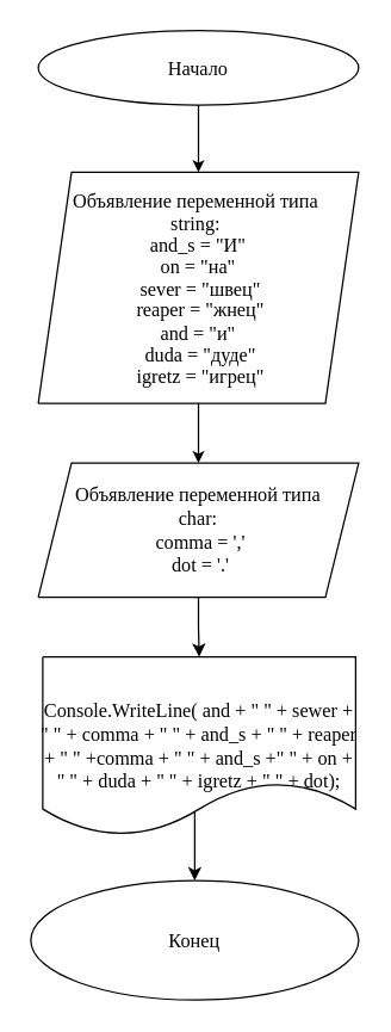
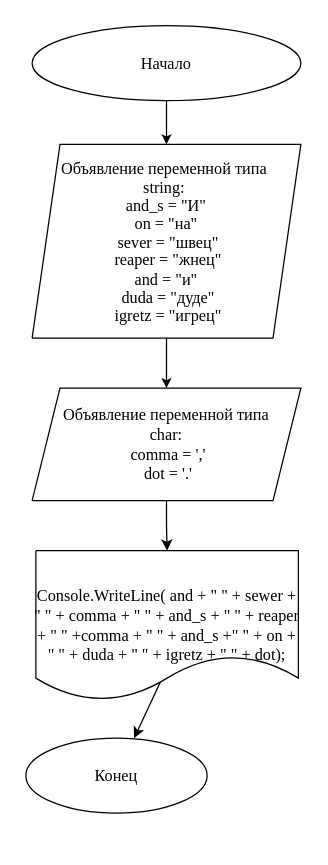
  <mxCell id="0" />
  <mxCell id="1" parent="0" />
  <mxCell id="2" value="" style="endArrow=classic;html=1;rounded=0;" edge="1" parent="1" target="11"><mxGeometry width="50" height="50" relative="1" as="geometry"><mxPoint x="130" y="540" as="sourcePoint" /><mxPoint x="180" y="490" as="targetPoint" /></mxGeometry></mxCell>
  <mxCell id="3" value="Background" parent="0" />
- <mxCell id="4" value="&lt;font style=&quot;font-size:13px;font-family:Times New Roman;color:#000000;direction:ltr;letter-spacing:0px;line-height:120.0%;opacity:1&quot;&gt;Начало&lt;/font&gt;" style="verticalAlign=middle;align=center;vsdxID=1;fillColor=#ffffff;gradientColor=none;shape=stencil(pZDBDsIgEER/ZbN3UjTpDfiXjd0WIkKzoG3/vmiN8eTF02ZeZieZMcXTzFCq5CsvYajeYkieJVR0ZszCk+R7GpyZqXpnbvnBsFpUGmGz2GvsnCG5gDR47hFkO26TJ/0xwapoDUVJrlRDThYbiyQTq/asxkhT8yOUhXl+y1/R6v/k7ig0hhiP9k/2Xbh7TeN2);strokeColor=#000000;spacingTop=-3;spacingBottom=-3;spacingLeft=-3;spacingRight=-3;labelBackgroundColor=none;rounded=0;html=1;whiteSpace=wrap;" parent="3" vertex="1"><mxGeometry x="25" y="20" width="215" height="50" as="geometry" /></mxCell>
+ <mxCell id="4" value="&lt;font style=&quot;font-size:13px;font-family:Times New Roman;color:#000000;direction:ltr;letter-spacing:0px;line-height:120.0%;opacity:1&quot;&gt;Начало&lt;/font&gt;" style="verticalAlign=middle;align=center;vsdxID=1;fillColor=#ffffff;gradientColor=none;shape=stencil(pZDBDsIgEER/ZbN3UjTpDfiXjd0WIkKzoG3/vmiN8eTF02ZeZieZMcXTzFCq5CsvYajeYkieJVR0ZszCk+R7GpyZqXpnbvnBsFpUGmGz2GvsnCG5gDR47hFkO26TJ/0xwapoDUVJrlRDThYbiyQTq/asxkhT8yOUhXl+y1/R6v/k7ig0hhiP9k/2Xbh7TeN2);strokeColor=#000000;spacingTop=-3;spacingBottom=-3;spacingLeft=-3;spacingRight=-3;labelBackgroundColor=none;rounded=0;html=1;whiteSpace=wrap;" parent="3" vertex="1"><mxGeometry x="25" y="20" width="215" height="60" as="geometry" /></mxCell>
  <mxCell id="5" value="&lt;font style=&quot;font-size:13px;font-family:Times New Roman;color:#000000;direction:ltr;letter-spacing:0px;line-height:120.0%;opacity:1&quot;&gt;Объявление переменной типа&amp;nbsp;&lt;/font&gt;&lt;div&gt;&lt;font style=&quot;font-size:13px;font-family:Times New Roman;color:#000000;direction:ltr;letter-spacing:0px;line-height:120.0%;opacity:1&quot;&gt;string:&amp;nbsp;&lt;/font&gt;&lt;div&gt;&lt;font style=&quot;direction: ltr; line-height: 120%; opacity: 1;&quot;&gt;&lt;font face=&quot;Times New Roman&quot;&gt;&lt;span style=&quot;font-size: 13px;&quot;&gt;and_s = &quot;И&quot;&lt;/span&gt;&lt;/font&gt;&lt;/font&gt;&lt;/div&gt;&lt;div&gt;&lt;font style=&quot;direction: ltr; line-height: 120%; opacity: 1;&quot;&gt;&lt;span style=&quot;background-color: initial; font-size: 13px;&quot;&gt;&lt;font face=&quot;Times New Roman&quot;&gt;on = &quot;на&quot;&lt;/font&gt;&lt;/span&gt;&lt;/font&gt;&lt;/div&gt;&lt;div&gt;&lt;font style=&quot;direction: ltr; line-height: 120%; opacity: 1;&quot;&gt;&lt;span style=&quot;background-color: initial; font-size: 13px;&quot;&gt;&lt;font face=&quot;Times New Roman&quot;&gt;&amp;nbsp;sever =&amp;nbsp;&lt;/font&gt;&lt;/span&gt;&lt;span style=&quot;background-color: initial; font-size: 13px;&quot;&gt;&lt;font face=&quot;Times New Roman&quot;&gt;&quot;швец&quot;&lt;/font&gt;&lt;/span&gt;&lt;/font&gt;&lt;/div&gt;&lt;div&gt;&lt;font style=&quot;direction: ltr; line-height: 120%; opacity: 1;&quot;&gt;&lt;span style=&quot;background-color: initial; font-size: 13px;&quot;&gt;&lt;font face=&quot;Times New Roman&quot;&gt;&amp;nbsp;reaper =&amp;nbsp;&lt;/font&gt;&lt;/span&gt;&lt;span style=&quot;background-color: initial; font-size: 13px;&quot;&gt;&lt;font face=&quot;Times New Roman&quot;&gt;&quot;жнец&quot;&lt;/font&gt;&lt;/span&gt;&lt;/font&gt;&lt;/div&gt;&lt;div&gt;&lt;font style=&quot;direction: ltr; line-height: 120%; opacity: 1;&quot;&gt;&lt;span style=&quot;background-color: initial; font-size: 13px;&quot;&gt;&lt;font face=&quot;Times New Roman&quot;&gt;and =&amp;nbsp;&lt;/font&gt;&lt;/span&gt;&lt;span style=&quot;background-color: initial; font-size: 13px;&quot;&gt;&lt;font face=&quot;Times New Roman&quot;&gt;&quot;и&lt;/font&gt;&lt;/span&gt;&lt;/font&gt;&lt;span style=&quot;background-color: initial; font-family: &amp;quot;Times New Roman&amp;quot;; font-size: 13px;&quot;&gt;&quot;&lt;/span&gt;&lt;/div&gt;&lt;div&gt;&lt;font style=&quot;direction: ltr; line-height: 120%; opacity: 1;&quot;&gt;&lt;span style=&quot;background-color: initial; font-size: 13px;&quot;&gt;&lt;font face=&quot;Times New Roman&quot;&gt;&amp;nbsp;duda =&amp;nbsp;&lt;/font&gt;&lt;/span&gt;&lt;span style=&quot;background-color: initial; font-size: 13px;&quot;&gt;&lt;font face=&quot;Times New Roman&quot;&gt;&quot;дуде&quot;&lt;/font&gt;&lt;/span&gt;&lt;/font&gt;&lt;/div&gt;&lt;div&gt;&lt;font style=&quot;direction: ltr; line-height: 120%; opacity: 1;&quot;&gt;&lt;span style=&quot;background-color: initial; font-size: 13px;&quot;&gt;&lt;font face=&quot;Times New Roman&quot;&gt;&amp;nbsp;igretz =&amp;nbsp;&lt;/font&gt;&lt;/span&gt;&lt;span style=&quot;background-color: initial; font-size: 13px;&quot;&gt;&lt;font face=&quot;Times New Roman&quot;&gt;&quot;игрец&quot;&lt;/font&gt;&lt;/span&gt;&lt;br&gt;&lt;/font&gt;&lt;/div&gt;&lt;/div&gt;" style="verticalAlign=middle;align=center;vsdxID=2;fillColor=#ffffff;gradientColor=none;shape=stencil(bY5bCsIwEEW3EmYBzZRCVZjMXgqdmsGYlDRWu3sx/fH1ey6ce2jxwyxmKTld5K5j8Q40eslagGlKWc453eLINA/FM13TKubhAMFsDlpEsExBY4UtNt2hDl8Yf+Hx1PTdP8mH2e6vk4awJ77Ye5Wt/fwE);strokeColor=#000000;spacingTop=-3;spacingBottom=-3;spacingLeft=-3;spacingRight=-3;labelBackgroundColor=none;rounded=0;html=1;whiteSpace=wrap;" parent="3" vertex="1"><mxGeometry x="25" y="115" width="215" height="155" as="geometry" /></mxCell>
  <mxCell id="6" value="" style="edgeStyle=orthogonalEdgeStyle;rounded=0;orthogonalLoop=1;jettySize=auto;html=1;" parent="3" source="7" target="8" edge="1"><mxGeometry relative="1" as="geometry" /></mxCell>
  <mxCell id="7" value="&lt;font style=&quot;font-size:13px;font-family:Times New Roman;color:#000000;direction:ltr;letter-spacing:0px;line-height:120.0%;opacity:1&quot;&gt;Объявление переменной типа &lt;br&gt;&lt;/font&gt;&lt;font face=&quot;Times New Roman&quot;&gt;&lt;span style=&quot;font-size: 13px;&quot;&gt;char:&lt;/span&gt;&lt;/font&gt;&lt;div&gt;&lt;font face=&quot;Times New Roman&quot;&gt;&lt;span style=&quot;font-size: 13px;&quot;&gt;&amp;nbsp;comma = ','&lt;/span&gt;&lt;/font&gt;&lt;/div&gt;&lt;div&gt;&lt;font face=&quot;Times New Roman&quot;&gt;&lt;span style=&quot;font-size: 13px;&quot;&gt;&amp;nbsp;dot = '.'&lt;/span&gt;&lt;/font&gt;&lt;/div&gt;" style="verticalAlign=middle;align=center;vsdxID=3;fillColor=#ffffff;gradientColor=none;shape=stencil(bY5bCsIwEEW3EmYBzZRCVZjMXgqdmsGYlDRWu3sx/fH1ey6ce2jxwyxmKTld5K5j8Q40eslagGlKWc453eLINA/FM13TKubhAMFsDlpEsExBY4UtNt2hDl8Yf+Hx1PTdP8mH2e6vk4awJ77Ye5Wt/fwE);strokeColor=#000000;spacingTop=-3;spacingBottom=-3;spacingLeft=-3;spacingRight=-3;labelBackgroundColor=none;rounded=0;html=1;whiteSpace=wrap;" parent="3" vertex="1"><mxGeometry x="25" y="310" width="215" height="90" as="geometry" /></mxCell>
  <mxCell id="8" value="&lt;font style=&quot;font-size:13px;font-family:Times New Roman;color:#000000;direction:ltr;letter-spacing:0px;line-height:120.0%;opacity:1&quot;&gt;Console.WriteLine( and + &amp;quot; &amp;quot; + sewer + &amp;quot; &amp;quot; + comma + &amp;quot; &amp;quot; + and_s + &amp;quot; &amp;quot; + reaper + &amp;quot; &amp;quot; +comma + &amp;quot; &amp;quot; + and_s +&amp;quot; &amp;quot; + on + &amp;quot; &amp;quot; + duda + &amp;quot; &amp;quot; + igretz + &amp;quot; &amp;quot; + dot);&lt;/font&gt;" style="verticalAlign=middle;align=center;vsdxID=17;fillColor=#ffffff;gradientColor=none;shape=stencil(fZDdCgIhEEZfReYFXAVpL9R3EXRTMt1ct+zt86egKLqZgcOB+b7hm1WrQVtO8WRuTmcrwAVrkssg+RKTOaa4By35qrKV/ByvBhUBE6B7m1hy70JHZPoDZ9boZVcaFSLgwCqtm82ACq27WfRLo0+NEDq8D+11Y1wgP1iPgkfyxXk/ajb23gz3H8gH);strokeColor=#000000;spacingTop=-3;spacingBottom=-3;spacingLeft=-3;spacingRight=-3;labelBackgroundColor=none;rounded=0;html=1;whiteSpace=wrap;" parent="3" vertex="1"><mxGeometry x="28" y="440" width="210" height="120" as="geometry" /></mxCell>
  <mxCell id="9" style="vsdxID=6;edgeStyle=none;startArrow=none;endArrow=classic;startSize=5;endSize=5;strokeColor=#000000;spacingTop=0;spacingBottom=0;spacingLeft=0;spacingRight=0;verticalAlign=middle;html=1;labelBackgroundColor=#ffffff;rounded=0;exitX=0.5;exitY=1;exitDx=0;exitDy=0;exitPerimeter=0;entryX=0.5;entryY=0;entryDx=0;entryDy=0;entryPerimeter=0" parent="3" source="4" target="5" edge="1"><mxGeometry relative="1" as="geometry"><mxPoint x="130" y="70" as="sourcePoint" /><mxPoint x="130" y="115" as="targetPoint" /><Array capacity="4" as="points" /><mxPoint y="124" as="offset" /></mxGeometry></mxCell>
  <mxCell id="10" style="vsdxID=7;edgeStyle=none;startArrow=none;endArrow=classic;startSize=5;endSize=5;strokeColor=#000000;spacingTop=0;spacingBottom=0;spacingLeft=0;spacingRight=0;verticalAlign=middle;html=1;labelBackgroundColor=#ffffff;rounded=0;exitX=0.5;exitY=1;exitDx=0;exitDy=0;exitPerimeter=0;entryX=0.5;entryY=0;entryDx=0;entryDy=0;entryPerimeter=0" parent="3" source="5" target="7" edge="1"><mxGeometry relative="1" as="geometry"><mxPoint x="130" y="175" as="sourcePoint" /><mxPoint x="130" y="220" as="targetPoint" /><Array capacity="4" as="points" /><mxPoint y="124" as="offset" /></mxGeometry></mxCell>
- <mxCell id="11" value="&lt;font style=&quot;font-size:13px;font-family:Times New Roman;color:#000000;direction:ltr;letter-spacing:0px;line-height:120.0%;opacity:1&quot;&gt;Конец&lt;/font&gt;" style="verticalAlign=middle;align=center;vsdxID=5;fillColor=#ffffff;gradientColor=none;shape=stencil(pZDBDsIgEER/ZbN3UjTpDfiXjd0WIkKzoG3/vmiN8eTF02ZeZieZMcXTzFCq5CsvYajeYkieJVR0ZszCk+R7GpyZqXpnbvnBsFpUGmGz2GvsnCG5gDR47hFkO26TJ/0xwapoDUVJrlRDThYbiyQTq/asxkhT8yOUhXl+y1/R6v/k7ig0hhiP9k/2Xbh7TeN2);strokeColor=#000000;spacingTop=-3;spacingBottom=-3;spacingLeft=-3;spacingRight=-3;labelBackgroundColor=none;rounded=0;html=1;whiteSpace=wrap;" parent="3" vertex="1"><mxGeometry x="20" y="590" width="220" height="80" as="geometry" /></mxCell>
+ <mxCell id="11" value="&lt;font style=&quot;font-size:13px;font-family:Times New Roman;color:#000000;direction:ltr;letter-spacing:0px;line-height:120.0%;opacity:1&quot;&gt;Конец&lt;/font&gt;" style="verticalAlign=middle;align=center;vsdxID=5;fillColor=#ffffff;gradientColor=none;shape=stencil(pZDBDsIgEER/ZbN3UjTpDfiXjd0WIkKzoG3/vmiN8eTF02ZeZieZMcXTzFCq5CsvYajeYkieJVR0ZszCk+R7GpyZqXpnbvnBsFpUGmGz2GvsnCG5gDR47hFkO26TJ/0xwapoDUVJrlRDThYbiyQTq/asxkhT8yOUhXl+y1/R6v/k7ig0hhiP9k/2Xbh7TeN2);strokeColor=#000000;spacingTop=-3;spacingBottom=-3;spacingLeft=-3;spacingRight=-3;labelBackgroundColor=none;rounded=0;html=1;whiteSpace=wrap;" parent="3" vertex="1"><mxGeometry x="20" y="590" width="145" height="60" as="geometry" /></mxCell>
